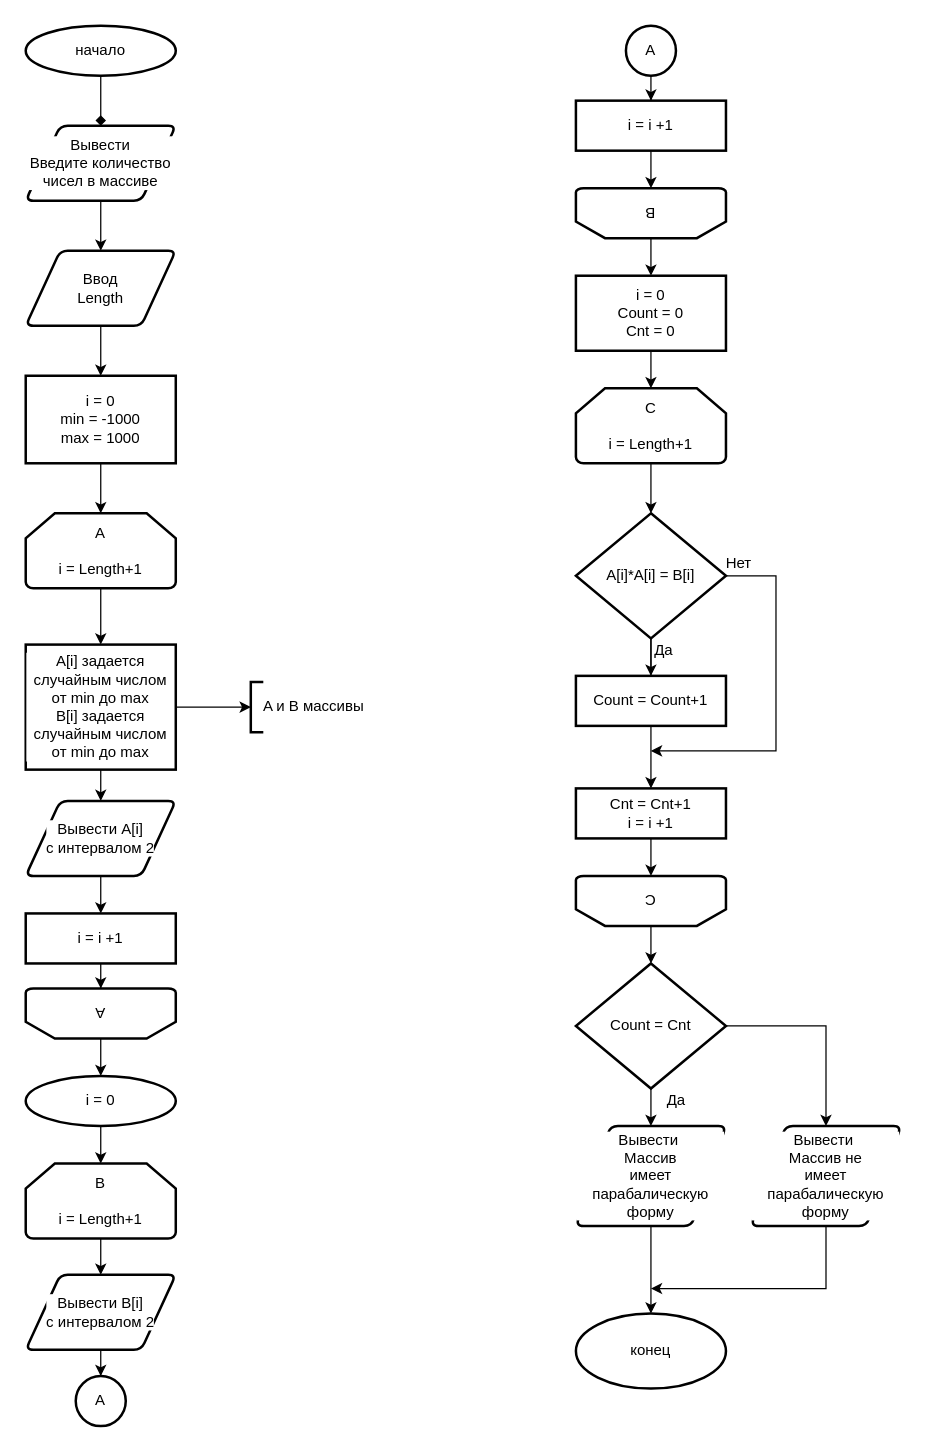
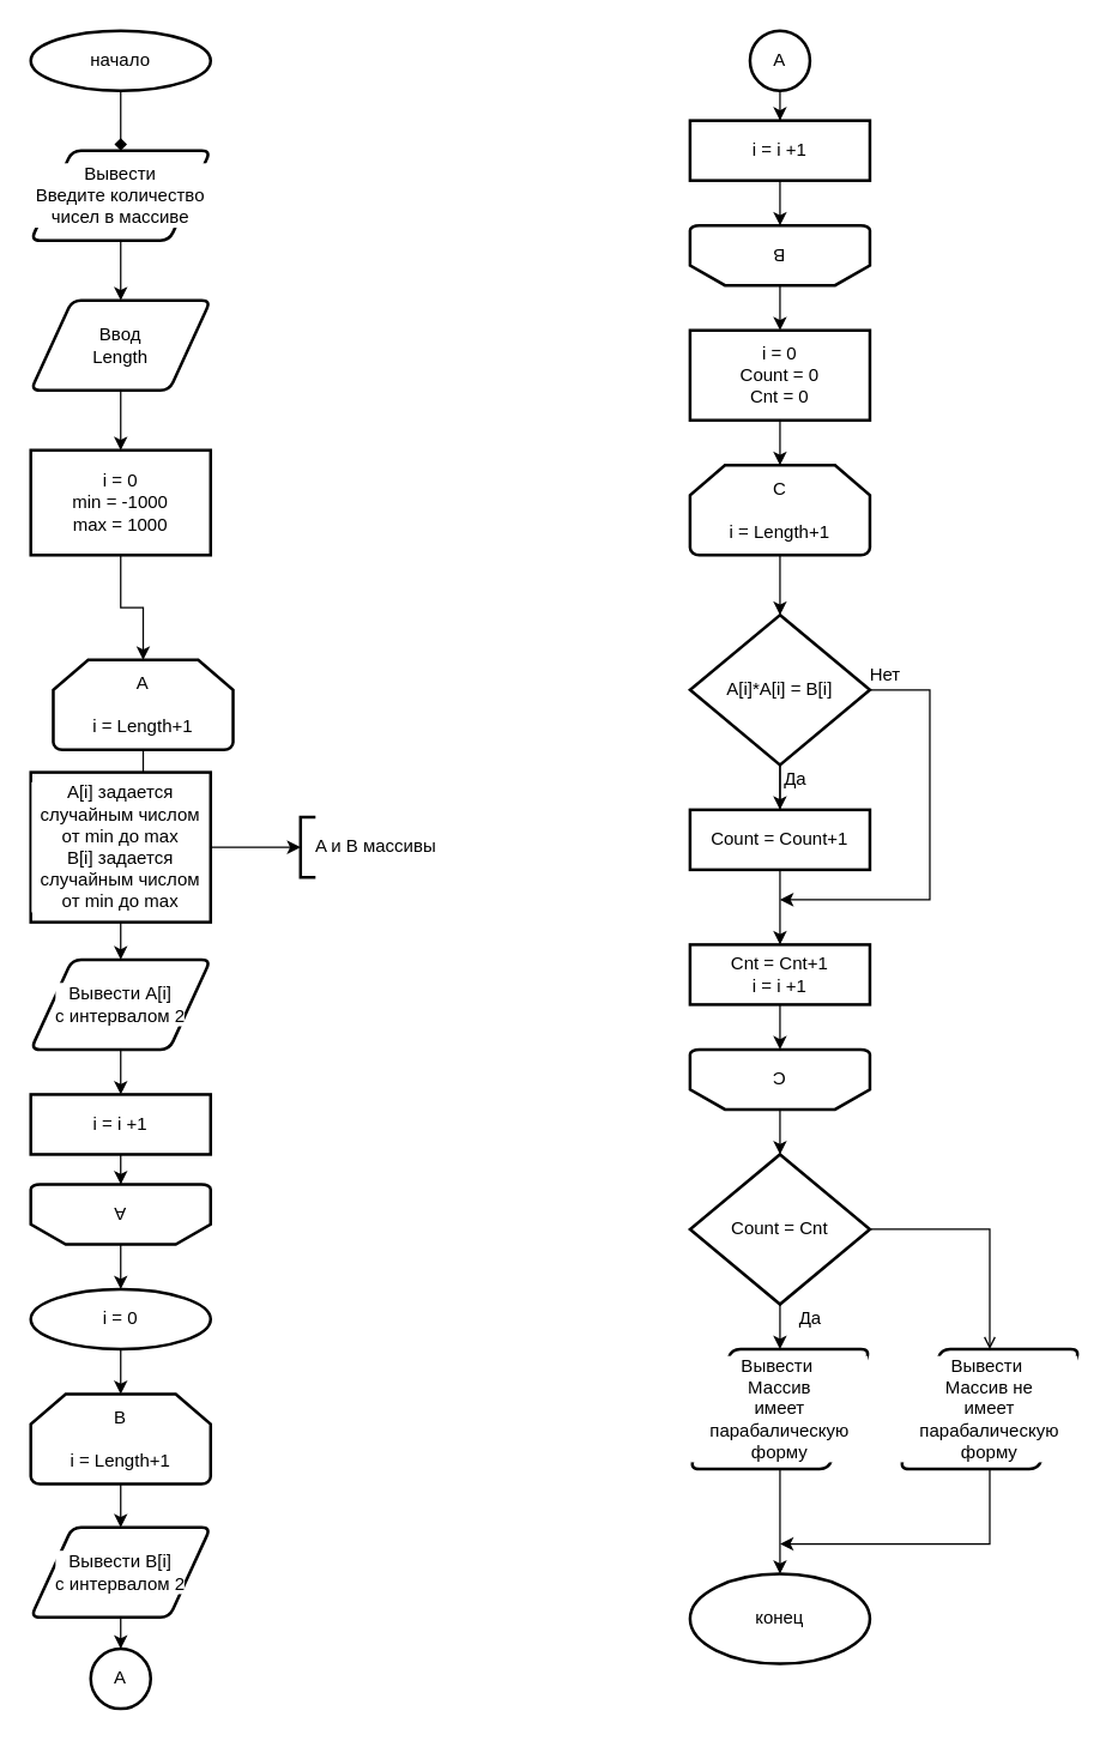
  <mxCell id="0" />
  <mxCell id="1" parent="0" />
  <mxCell id="2" style="edgeStyle=orthogonalEdgeStyle;rounded=0;orthogonalLoop=1;jettySize=auto;html=1;fontColor=#000000;endArrow=diamond;" edge="1" parent="1" source="3" target="5"><mxGeometry relative="1" as="geometry" /></mxCell>
  <mxCell id="3" value="начало" style="strokeWidth=2;html=1;shape=mxgraph.flowchart.start_1;whiteSpace=wrap;" vertex="1" parent="1"><mxGeometry x="20" y="20" width="120" height="40" as="geometry" /></mxCell>
  <mxCell id="4" style="edgeStyle=orthogonalEdgeStyle;rounded=0;orthogonalLoop=1;jettySize=auto;html=1;fontColor=#000000;" edge="1" parent="1" source="5" target="7"><mxGeometry relative="1" as="geometry" /></mxCell>
  <mxCell id="5" value="Вывести&lt;br&gt;Введите количество чисел в массиве" style="shape=parallelogram;html=1;strokeWidth=2;perimeter=parallelogramPerimeter;whiteSpace=wrap;rounded=1;arcSize=12;size=0.23;labelBackgroundColor=#FFFFFF;fontColor=#000000;labelBorderColor=none;" vertex="1" parent="1"><mxGeometry x="20" y="100" width="120" height="60" as="geometry" /></mxCell>
  <mxCell id="6" style="edgeStyle=orthogonalEdgeStyle;rounded=0;orthogonalLoop=1;jettySize=auto;html=1;fontColor=#000000;" edge="1" parent="1" source="7" target="9"><mxGeometry relative="1" as="geometry" /></mxCell>
  <mxCell id="7" value="Ввод&lt;br&gt;Length" style="shape=parallelogram;html=1;strokeWidth=2;perimeter=parallelogramPerimeter;whiteSpace=wrap;rounded=1;arcSize=12;size=0.23;labelBackgroundColor=#FFFFFF;labelBorderColor=none;fontColor=#000000;" vertex="1" parent="1"><mxGeometry x="20" y="200" width="120" height="60" as="geometry" /></mxCell>
  <mxCell id="8" style="edgeStyle=orthogonalEdgeStyle;rounded=0;orthogonalLoop=1;jettySize=auto;html=1;fontColor=#000000;" edge="1" parent="1" source="9" target="11"><mxGeometry relative="1" as="geometry" /></mxCell>
  <mxCell id="9" value="i = 0&lt;br&gt;min = -1000&lt;br&gt;max = 1000" style="rounded=1;whiteSpace=wrap;html=1;absoluteArcSize=1;arcSize=0;strokeWidth=2;labelBackgroundColor=#FFFFFF;labelBorderColor=none;fontColor=#000000;" vertex="1" parent="1"><mxGeometry x="20" y="300" width="120" height="70" as="geometry" /></mxCell>
  <mxCell id="10" style="edgeStyle=orthogonalEdgeStyle;rounded=0;orthogonalLoop=1;jettySize=auto;html=1;fontColor=#000000;" edge="1" parent="1" source="11" target="14"><mxGeometry relative="1" as="geometry" /></mxCell>
- <mxCell id="11" value="A&lt;br&gt;&lt;br&gt;i = Length+1" style="strokeWidth=2;html=1;shape=mxgraph.flowchart.loop_limit;whiteSpace=wrap;labelBackgroundColor=#FFFFFF;labelBorderColor=none;fontColor=#000000;" vertex="1" parent="1"><mxGeometry x="20" y="410" width="120" height="60" as="geometry" /></mxCell>
+ <mxCell id="11" value="A&lt;br&gt;&lt;br&gt;i = Length+1" style="strokeWidth=2;html=1;shape=mxgraph.flowchart.loop_limit;whiteSpace=wrap;labelBackgroundColor=#FFFFFF;labelBorderColor=none;fontColor=#000000;" vertex="1" parent="1"><mxGeometry x="35" y="440" width="120" height="60" as="geometry" /></mxCell>
  <mxCell id="12" style="edgeStyle=orthogonalEdgeStyle;rounded=0;orthogonalLoop=1;jettySize=auto;html=1;entryX=0;entryY=0.5;entryDx=0;entryDy=0;entryPerimeter=0;fontColor=#000000;" edge="1" parent="1" source="14" target="15"><mxGeometry relative="1" as="geometry" /></mxCell>
  <mxCell id="13" style="edgeStyle=orthogonalEdgeStyle;rounded=0;orthogonalLoop=1;jettySize=auto;html=1;entryX=0.5;entryY=0;entryDx=0;entryDy=0;fontColor=#000000;" edge="1" parent="1" source="14" target="18"><mxGeometry relative="1" as="geometry" /></mxCell>
  <mxCell id="14" value="A[i] задается случайным числом от min до max&lt;br&gt;B[i] задается случайным числом от min до max" style="rounded=1;whiteSpace=wrap;html=1;absoluteArcSize=1;arcSize=0;strokeWidth=2;labelBackgroundColor=#FFFFFF;labelBorderColor=none;fontColor=#000000;" vertex="1" parent="1"><mxGeometry x="20" y="515" width="120" height="100" as="geometry" /></mxCell>
  <mxCell id="15" value="" style="strokeWidth=2;html=1;shape=mxgraph.flowchart.annotation_1;align=left;pointerEvents=1;labelBackgroundColor=#FFFFFF;labelBorderColor=none;fontColor=#000000;" vertex="1" parent="1"><mxGeometry x="200" y="545" width="10" height="40" as="geometry" /></mxCell>
  <mxCell id="16" value="A и B массивы" style="text;html=1;align=center;verticalAlign=middle;resizable=0;points=[];autosize=1;strokeColor=none;fillColor=none;fontColor=#000000;" vertex="1" parent="1"><mxGeometry x="200" y="550" width="100" height="30" as="geometry" /></mxCell>
  <mxCell id="17" style="edgeStyle=orthogonalEdgeStyle;rounded=0;orthogonalLoop=1;jettySize=auto;html=1;fontColor=#000000;" edge="1" parent="1" source="18" target="26"><mxGeometry relative="1" as="geometry" /></mxCell>
  <mxCell id="18" value="Вывести A[i] &lt;br&gt;с интервалом 2" style="shape=parallelogram;html=1;strokeWidth=2;perimeter=parallelogramPerimeter;whiteSpace=wrap;rounded=1;arcSize=12;size=0.23;labelBackgroundColor=#FFFFFF;labelBorderColor=none;fontColor=#000000;" vertex="1" parent="1"><mxGeometry x="20" y="640" width="120" height="60" as="geometry" /></mxCell>
  <mxCell id="19" style="edgeStyle=orthogonalEdgeStyle;rounded=0;orthogonalLoop=1;jettySize=auto;html=1;fontColor=#000000;" edge="1" parent="1" source="20" target="22"><mxGeometry relative="1" as="geometry" /></mxCell>
  <mxCell id="20" value="A" style="strokeWidth=2;html=1;shape=mxgraph.flowchart.loop_limit;whiteSpace=wrap;labelBackgroundColor=#FFFFFF;labelBorderColor=none;fontColor=#000000;rotation=-180;" vertex="1" parent="1"><mxGeometry x="20" y="790" width="120" height="40" as="geometry" /></mxCell>
  <mxCell id="21" style="edgeStyle=orthogonalEdgeStyle;rounded=0;orthogonalLoop=1;jettySize=auto;html=1;fontColor=#000000;" edge="1" parent="1" source="22" target="24"><mxGeometry relative="1" as="geometry" /></mxCell>
  <mxCell id="22" value="i = 0" style="ellipse;whiteSpace=wrap;html=1;absoluteArcSize=1;arcSize=0;strokeWidth=2;labelBackgroundColor=#FFFFFF;labelBorderColor=none;fontColor=#000000;" vertex="1" parent="1"><mxGeometry x="20" y="860" width="120" height="40" as="geometry" /></mxCell>
  <mxCell id="23" style="edgeStyle=orthogonalEdgeStyle;rounded=0;orthogonalLoop=1;jettySize=auto;html=1;fontColor=#000000;" edge="1" parent="1" source="24" target="28"><mxGeometry relative="1" as="geometry" /></mxCell>
  <mxCell id="24" value="B&lt;br&gt;&lt;br&gt;i = Length+1" style="strokeWidth=2;html=1;shape=mxgraph.flowchart.loop_limit;whiteSpace=wrap;labelBackgroundColor=#FFFFFF;labelBorderColor=none;fontColor=#000000;" vertex="1" parent="1"><mxGeometry x="20" y="930" width="120" height="60" as="geometry" /></mxCell>
  <mxCell id="25" style="edgeStyle=orthogonalEdgeStyle;rounded=0;orthogonalLoop=1;jettySize=auto;html=1;fontColor=#000000;" edge="1" parent="1" source="26" target="20"><mxGeometry relative="1" as="geometry" /></mxCell>
  <mxCell id="26" value="i = i +1" style="rounded=1;whiteSpace=wrap;html=1;absoluteArcSize=1;arcSize=0;strokeWidth=2;labelBackgroundColor=#FFFFFF;labelBorderColor=none;fontColor=#000000;" vertex="1" parent="1"><mxGeometry x="20" y="730" width="120" height="40" as="geometry" /></mxCell>
  <mxCell id="27" style="edgeStyle=orthogonalEdgeStyle;rounded=0;orthogonalLoop=1;jettySize=auto;html=1;fontColor=#000000;" edge="1" parent="1" source="28" target="31"><mxGeometry relative="1" as="geometry" /></mxCell>
  <mxCell id="28" value="Вывести B[i] &lt;br&gt;с интервалом 2" style="shape=parallelogram;html=1;strokeWidth=2;perimeter=parallelogramPerimeter;whiteSpace=wrap;rounded=1;arcSize=12;size=0.23;labelBackgroundColor=#FFFFFF;labelBorderColor=none;fontColor=#000000;" vertex="1" parent="1"><mxGeometry x="20" y="1019" width="120" height="60" as="geometry" /></mxCell>
  <mxCell id="29" style="edgeStyle=orthogonalEdgeStyle;rounded=0;orthogonalLoop=1;jettySize=auto;html=1;fontColor=#000000;" edge="1" parent="1" source="30" target="35"><mxGeometry relative="1" as="geometry" /></mxCell>
  <mxCell id="30" value="i = i +1" style="rounded=1;whiteSpace=wrap;html=1;absoluteArcSize=1;arcSize=0;strokeWidth=2;labelBackgroundColor=#FFFFFF;labelBorderColor=none;fontColor=#000000;" vertex="1" parent="1"><mxGeometry x="460" y="80" width="120" height="40" as="geometry" /></mxCell>
  <mxCell id="31" value="A" style="strokeWidth=2;html=1;shape=mxgraph.flowchart.start_2;whiteSpace=wrap;labelBackgroundColor=#FFFFFF;labelBorderColor=none;fontColor=#000000;" vertex="1" parent="1"><mxGeometry x="60" y="1100" width="40" height="40" as="geometry" /></mxCell>
  <mxCell id="32" style="edgeStyle=orthogonalEdgeStyle;rounded=0;orthogonalLoop=1;jettySize=auto;html=1;entryX=0.5;entryY=0;entryDx=0;entryDy=0;fontColor=#000000;" edge="1" parent="1" source="33" target="30"><mxGeometry relative="1" as="geometry" /></mxCell>
  <mxCell id="33" value="A" style="strokeWidth=2;html=1;shape=mxgraph.flowchart.start_2;whiteSpace=wrap;labelBackgroundColor=#FFFFFF;labelBorderColor=none;fontColor=#000000;" vertex="1" parent="1"><mxGeometry x="500" y="20" width="40" height="40" as="geometry" /></mxCell>
  <mxCell id="34" style="edgeStyle=orthogonalEdgeStyle;rounded=0;orthogonalLoop=1;jettySize=auto;html=1;fontColor=#000000;" edge="1" parent="1" source="35" target="37"><mxGeometry relative="1" as="geometry" /></mxCell>
  <mxCell id="35" value="B" style="strokeWidth=2;html=1;shape=mxgraph.flowchart.loop_limit;whiteSpace=wrap;labelBackgroundColor=#FFFFFF;labelBorderColor=none;fontColor=#000000;rotation=-180;" vertex="1" parent="1"><mxGeometry x="460" y="150" width="120" height="40" as="geometry" /></mxCell>
  <mxCell id="36" style="edgeStyle=orthogonalEdgeStyle;rounded=0;orthogonalLoop=1;jettySize=auto;html=1;fontColor=#000000;" edge="1" parent="1" source="37" target="39"><mxGeometry relative="1" as="geometry" /></mxCell>
  <mxCell id="37" value="i = 0&lt;br&gt;Count = 0&lt;br&gt;Cnt = 0" style="rounded=1;whiteSpace=wrap;html=1;absoluteArcSize=1;arcSize=0;strokeWidth=2;labelBackgroundColor=#FFFFFF;labelBorderColor=none;fontColor=#000000;" vertex="1" parent="1"><mxGeometry x="460" y="220" width="120" height="60" as="geometry" /></mxCell>
  <mxCell id="38" style="edgeStyle=orthogonalEdgeStyle;rounded=0;orthogonalLoop=1;jettySize=auto;html=1;fontColor=#000000;" edge="1" parent="1" source="39" target="43"><mxGeometry relative="1" as="geometry" /></mxCell>
  <mxCell id="39" value="C&lt;br&gt;&lt;br&gt;i = Length+1" style="strokeWidth=2;html=1;shape=mxgraph.flowchart.loop_limit;whiteSpace=wrap;labelBackgroundColor=#FFFFFF;labelBorderColor=none;fontColor=#000000;" vertex="1" parent="1"><mxGeometry x="460" y="310" width="120" height="60" as="geometry" /></mxCell>
  <mxCell id="40" style="edgeStyle=orthogonalEdgeStyle;rounded=0;orthogonalLoop=1;jettySize=auto;html=1;fontColor=#000000;" edge="1" parent="1" source="43" target="45"><mxGeometry relative="1" as="geometry" /></mxCell>
  <mxCell id="41" style="edgeStyle=orthogonalEdgeStyle;rounded=0;orthogonalLoop=1;jettySize=auto;html=1;fontColor=#000000;" edge="1" parent="1" source="43"><mxGeometry relative="1" as="geometry"><mxPoint x="520" y="560" as="targetPoint" /></mxGeometry></mxCell>
  <mxCell id="42" style="edgeStyle=orthogonalEdgeStyle;rounded=0;orthogonalLoop=1;jettySize=auto;html=1;fontColor=#000000;exitX=1;exitY=0.5;exitDx=0;exitDy=0;exitPerimeter=0;" edge="1" parent="1" source="43"><mxGeometry relative="1" as="geometry"><mxPoint x="520" y="600" as="targetPoint" /><Array as="points"><mxPoint x="620" y="460" /><mxPoint x="620" y="600" /></Array></mxGeometry></mxCell>
  <mxCell id="43" value="A[i]*A[i] = B[i]" style="strokeWidth=2;html=1;shape=mxgraph.flowchart.decision;whiteSpace=wrap;labelBackgroundColor=#FFFFFF;labelBorderColor=none;fontColor=#000000;" vertex="1" parent="1"><mxGeometry x="460" y="410" width="120" height="100" as="geometry" /></mxCell>
  <mxCell id="44" style="edgeStyle=orthogonalEdgeStyle;rounded=0;orthogonalLoop=1;jettySize=auto;html=1;fontColor=#000000;" edge="1" parent="1" source="45" target="47"><mxGeometry relative="1" as="geometry" /></mxCell>
  <mxCell id="45" value="Count = Count+1" style="rounded=1;whiteSpace=wrap;html=1;absoluteArcSize=1;arcSize=0;strokeWidth=2;labelBackgroundColor=#FFFFFF;labelBorderColor=none;fontColor=#000000;" vertex="1" parent="1"><mxGeometry x="460" y="540" width="120" height="40" as="geometry" /></mxCell>
  <mxCell id="46" style="edgeStyle=orthogonalEdgeStyle;rounded=0;orthogonalLoop=1;jettySize=auto;html=1;fontColor=#000000;" edge="1" parent="1" source="47"><mxGeometry relative="1" as="geometry"><mxPoint x="520" y="700" as="targetPoint" /></mxGeometry></mxCell>
  <mxCell id="47" value="Cnt = Cnt+1&lt;br&gt;i = i +1" style="rounded=1;whiteSpace=wrap;html=1;absoluteArcSize=1;arcSize=0;strokeWidth=2;labelBackgroundColor=#FFFFFF;labelBorderColor=none;fontColor=#000000;" vertex="1" parent="1"><mxGeometry x="460" y="630" width="120" height="40" as="geometry" /></mxCell>
  <mxCell id="48" value="Нет" style="text;html=1;align=center;verticalAlign=middle;resizable=0;points=[];autosize=1;strokeColor=none;fillColor=none;fontColor=#000000;" vertex="1" parent="1"><mxGeometry x="570" y="435" width="40" height="30" as="geometry" /></mxCell>
  <mxCell id="49" value="Да" style="text;html=1;align=center;verticalAlign=middle;resizable=0;points=[];autosize=1;strokeColor=none;fillColor=none;fontColor=#000000;" vertex="1" parent="1"><mxGeometry x="510" y="505" width="40" height="30" as="geometry" /></mxCell>
  <mxCell id="50" style="edgeStyle=orthogonalEdgeStyle;rounded=0;orthogonalLoop=1;jettySize=auto;html=1;entryX=0.5;entryY=0;entryDx=0;entryDy=0;entryPerimeter=0;fontColor=#000000;" edge="1" parent="1" source="51" target="54"><mxGeometry relative="1" as="geometry" /></mxCell>
  <mxCell id="51" value="С" style="strokeWidth=2;html=1;shape=mxgraph.flowchart.loop_limit;whiteSpace=wrap;labelBackgroundColor=#FFFFFF;labelBorderColor=none;fontColor=#000000;rotation=-180;" vertex="1" parent="1"><mxGeometry x="460" y="700" width="120" height="40" as="geometry" /></mxCell>
  <mxCell id="52" style="edgeStyle=orthogonalEdgeStyle;rounded=0;orthogonalLoop=1;jettySize=auto;html=1;fontColor=#000000;" edge="1" parent="1" source="54" target="56"><mxGeometry relative="1" as="geometry" /></mxCell>
- <mxCell id="53" style="edgeStyle=orthogonalEdgeStyle;rounded=0;orthogonalLoop=1;jettySize=auto;html=1;fontColor=#000000;" edge="1" parent="1" source="54" target="59"><mxGeometry relative="1" as="geometry" /></mxCell>
+ <mxCell id="53" style="edgeStyle=orthogonalEdgeStyle;rounded=0;orthogonalLoop=1;jettySize=auto;html=1;fontColor=#000000;endArrow=open;" edge="1" parent="1" source="54" target="59"><mxGeometry relative="1" as="geometry" /></mxCell>
  <mxCell id="54" value="Count = Cnt" style="strokeWidth=2;html=1;shape=mxgraph.flowchart.decision;whiteSpace=wrap;labelBackgroundColor=#FFFFFF;labelBorderColor=none;fontColor=#000000;" vertex="1" parent="1"><mxGeometry x="460" y="770" width="120" height="100" as="geometry" /></mxCell>
  <mxCell id="55" style="edgeStyle=orthogonalEdgeStyle;rounded=0;orthogonalLoop=1;jettySize=auto;html=1;fontColor=#000000;" edge="1" parent="1" source="56" target="60"><mxGeometry relative="1" as="geometry" /></mxCell>
  <mxCell id="56" value="Вывести&amp;nbsp;&lt;br&gt;Массив &lt;br&gt;имеет парабалическую форму" style="shape=parallelogram;html=1;strokeWidth=2;perimeter=parallelogramPerimeter;whiteSpace=wrap;rounded=1;arcSize=12;size=0.23;labelBackgroundColor=#FFFFFF;labelBorderColor=none;fontColor=#000000;" vertex="1" parent="1"><mxGeometry x="460" y="900" width="120" height="80" as="geometry" /></mxCell>
  <mxCell id="57" value="Да" style="text;html=1;align=center;verticalAlign=middle;resizable=0;points=[];autosize=1;strokeColor=none;fillColor=none;fontColor=#000000;" vertex="1" parent="1"><mxGeometry x="520" y="865" width="40" height="30" as="geometry" /></mxCell>
  <mxCell id="58" style="edgeStyle=orthogonalEdgeStyle;rounded=0;orthogonalLoop=1;jettySize=auto;html=1;fontColor=#000000;" edge="1" parent="1" source="59"><mxGeometry relative="1" as="geometry"><mxPoint x="520" y="1030" as="targetPoint" /><Array as="points"><mxPoint x="660" y="1030" /></Array></mxGeometry></mxCell>
  <mxCell id="59" value="Вывести&amp;nbsp;&lt;br&gt;Массив не&lt;br&gt;имеет парабалическую форму" style="shape=parallelogram;html=1;strokeWidth=2;perimeter=parallelogramPerimeter;whiteSpace=wrap;rounded=1;arcSize=12;size=0.23;labelBackgroundColor=#FFFFFF;labelBorderColor=none;fontColor=#000000;" vertex="1" parent="1"><mxGeometry x="600" y="900" width="120" height="80" as="geometry" /></mxCell>
  <mxCell id="60" value="конец" style="strokeWidth=2;html=1;shape=mxgraph.flowchart.start_1;whiteSpace=wrap;" vertex="1" parent="1"><mxGeometry x="460" y="1050" width="120" height="60" as="geometry" /></mxCell>
